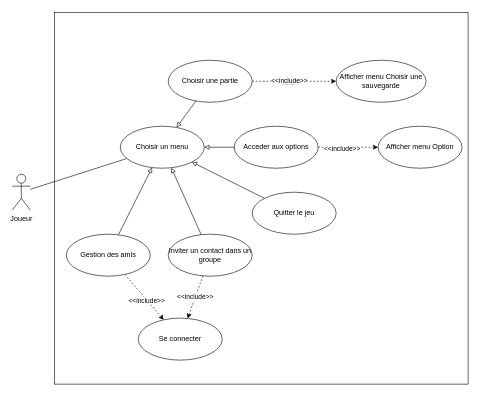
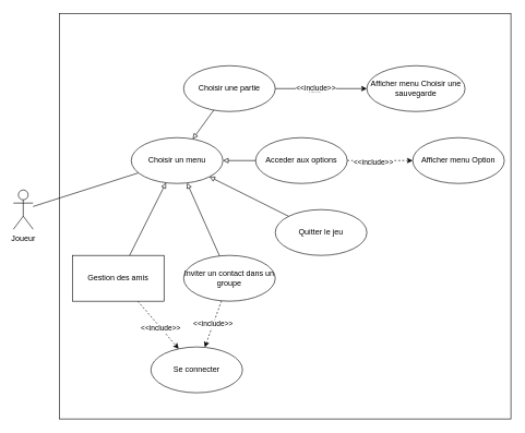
  <mxCell id="0" />
  <mxCell id="1" parent="0" />
  <mxCell id="2" value="" style="html=1;" parent="1" vertex="1"><mxGeometry x="90" y="20" width="690" height="620" as="geometry" /></mxCell>
  <mxCell id="3" style="edgeStyle=none;rounded=0;orthogonalLoop=1;jettySize=auto;html=1;endArrow=none;endFill=0;" parent="1" source="4" target="24" edge="1"><mxGeometry relative="1" as="geometry" /></mxCell>
  <mxCell id="4" value="Joueur" style="shape=umlActor;verticalLabelPosition=bottom;verticalAlign=top;html=1;outlineConnect=0;" parent="1" vertex="1"><mxGeometry x="20" y="290" width="30" height="60" as="geometry" /></mxCell>
  <mxCell id="5" style="edgeStyle=none;rounded=0;orthogonalLoop=1;jettySize=auto;html=1;dashed=1;endArrow=classic;endFill=1;" parent="1" source="7" target="14" edge="1"><mxGeometry relative="1" as="geometry" /></mxCell>
  <mxCell id="6" value="&amp;lt;&amp;lt;include&amp;gt;&amp;gt;" style="edgeLabel;html=1;align=center;verticalAlign=middle;resizable=0;points=[];" parent="5" vertex="1" connectable="0"><mxGeometry x="-0.225" y="-2" relative="1" as="geometry"><mxPoint as="offset" /></mxGeometry></mxCell>
  <mxCell id="7" value="Acceder aux options" style="ellipse;whiteSpace=wrap;html=1;" parent="1" vertex="1"><mxGeometry x="390" y="210" width="140" height="70" as="geometry" /></mxCell>
  <mxCell id="8" value="Choisir une partie" style="ellipse;whiteSpace=wrap;html=1;" parent="1" vertex="1"><mxGeometry x="280" y="100" width="140" height="70" as="geometry" /></mxCell>
- <mxCell id="9" style="edgeStyle=none;rounded=0;orthogonalLoop=1;jettySize=auto;html=1;endArrow=classic;endFill=1;dashed=1;" parent="1" source="8" target="13" edge="1"><mxGeometry relative="1" as="geometry"><mxPoint x="557.14" y="250.874" as="sourcePoint" /></mxGeometry></mxCell>
+ <mxCell id="9" style="edgeStyle=none;rounded=0;orthogonalLoop=1;jettySize=auto;html=1;endArrow=classic;endFill=1;dashed=0;" parent="1" source="8" target="13" edge="1"><mxGeometry relative="1" as="geometry"><mxPoint x="557.14" y="250.874" as="sourcePoint" /></mxGeometry></mxCell>
  <mxCell id="10" value="Text" style="edgeLabel;html=1;align=center;verticalAlign=middle;resizable=0;points=[];" parent="9" vertex="1" connectable="0"><mxGeometry x="-0.166" relative="1" as="geometry"><mxPoint y="1" as="offset" /></mxGeometry></mxCell>
  <mxCell id="11" value="&amp;lt;&amp;lt;include&amp;gt;&amp;gt;" style="edgeLabel;html=1;align=center;verticalAlign=middle;resizable=0;points=[];" parent="9" vertex="1" connectable="0"><mxGeometry x="-0.132" y="2" relative="1" as="geometry"><mxPoint as="offset" /></mxGeometry></mxCell>
  <mxCell id="12" value="Quitter le jeu" style="ellipse;whiteSpace=wrap;html=1;" parent="1" vertex="1"><mxGeometry x="420" y="320" width="140" height="70" as="geometry" /></mxCell>
  <mxCell id="13" value="Afficher menu Choisir une sauvegarde" style="ellipse;whiteSpace=wrap;html=1;" parent="1" vertex="1"><mxGeometry x="560" y="100" width="150" height="70" as="geometry" /></mxCell>
  <mxCell id="14" value="Afficher menu Option" style="ellipse;whiteSpace=wrap;html=1;" parent="1" vertex="1"><mxGeometry x="630" y="210" width="140" height="70" as="geometry" /></mxCell>
  <mxCell id="15" value="Se connecter" style="ellipse;whiteSpace=wrap;html=1;" parent="1" vertex="1"><mxGeometry x="230" y="530" width="140" height="70" as="geometry" /></mxCell>
  <mxCell id="16" style="edgeStyle=none;rounded=0;orthogonalLoop=1;jettySize=auto;html=1;startArrow=none;startFill=0;endArrow=classic;endFill=1;dashed=1;" parent="1" source="18" target="15" edge="1"><mxGeometry relative="1" as="geometry" /></mxCell>
  <mxCell id="17" value="&amp;lt;&amp;lt;include&amp;gt;&amp;gt;" style="edgeLabel;html=1;align=center;verticalAlign=middle;resizable=0;points=[];" parent="16" vertex="1" connectable="0"><mxGeometry x="0.121" y="-1" relative="1" as="geometry"><mxPoint as="offset" /></mxGeometry></mxCell>
- <mxCell id="18" value="Gestion des amis" style="ellipse;whiteSpace=wrap;html=1;" parent="1" vertex="1"><mxGeometry x="110" y="390" width="140" height="70" as="geometry" /></mxCell>
+ <mxCell id="18" value="Gestion des amis" style="whiteSpace=wrap;html=1;rounded=0;" parent="1" vertex="1"><mxGeometry x="110" y="390" width="140" height="70" as="geometry" /></mxCell>
  <mxCell id="19" style="edgeStyle=none;rounded=0;orthogonalLoop=1;jettySize=auto;html=1;startArrow=block;startFill=0;endArrow=none;endFill=0;" parent="1" source="24" target="8" edge="1"><mxGeometry relative="1" as="geometry"><mxPoint x="440.952" y="230.754" as="targetPoint" /></mxGeometry></mxCell>
  <mxCell id="20" style="edgeStyle=none;rounded=0;orthogonalLoop=1;jettySize=auto;html=1;startArrow=block;startFill=0;endArrow=none;endFill=0;" parent="1" source="24" target="7" edge="1"><mxGeometry relative="1" as="geometry" /></mxCell>
  <mxCell id="21" style="edgeStyle=none;rounded=0;orthogonalLoop=1;jettySize=auto;html=1;startArrow=block;startFill=0;endArrow=none;endFill=0;" parent="1" source="24" target="12" edge="1"><mxGeometry relative="1" as="geometry" /></mxCell>
  <mxCell id="22" style="rounded=0;orthogonalLoop=1;jettySize=auto;html=1;endArrow=none;endFill=0;startArrow=block;startFill=0;" parent="1" source="24" target="18" edge="1"><mxGeometry relative="1" as="geometry" /></mxCell>
  <mxCell id="23" style="rounded=0;orthogonalLoop=1;jettySize=auto;html=1;endArrow=block;endFill=0;" edge="1" parent="1" source="26" target="24"><mxGeometry relative="1" as="geometry" /></mxCell>
  <mxCell id="24" value="Choisir un menu" style="ellipse;whiteSpace=wrap;html=1;" parent="1" vertex="1"><mxGeometry x="200" y="210" width="140" height="70" as="geometry" /></mxCell>
  <mxCell id="25" value="&amp;lt;&amp;lt;include&amp;gt;&amp;gt;" style="edgeStyle=none;rounded=0;orthogonalLoop=1;jettySize=auto;html=1;endArrow=classic;endFill=1;dashed=1;" edge="1" parent="1" source="26" target="15"><mxGeometry relative="1" as="geometry" /></mxCell>
  <mxCell id="26" value="Inviter un contact dans un groupe" style="ellipse;whiteSpace=wrap;html=1;" vertex="1" parent="1"><mxGeometry x="280" y="390" width="140" height="70" as="geometry" /></mxCell>
